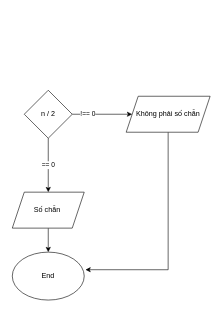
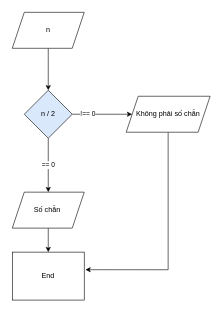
  <mxCell id="0" />
  <mxCell id="1" parent="0" />
+ <mxCell id="2" value="" style="edgeStyle=orthogonalEdgeStyle;rounded=0;orthogonalLoop=1;jettySize=auto;html=1;" edge="1" parent="1" source="3" target="7"><mxGeometry relative="1" as="geometry" /></mxCell>
+ <mxCell id="3" value="n" style="shape=parallelogram;perimeter=parallelogramPerimeter;whiteSpace=wrap;html=1;fixedSize=1;" vertex="1" parent="1"><mxGeometry x="20" y="20" width="120" height="60" as="geometry" /></mxCell>
  <mxCell id="4" value="== 0" style="edgeStyle=orthogonalEdgeStyle;rounded=0;orthogonalLoop=1;jettySize=auto;html=1;" edge="1" parent="1" source="7" target="9"><mxGeometry relative="1" as="geometry" /></mxCell>
  <mxCell id="5" value="" style="edgeStyle=orthogonalEdgeStyle;rounded=0;orthogonalLoop=1;jettySize=auto;html=1;" edge="1" parent="1" source="7" target="12"><mxGeometry relative="1" as="geometry" /></mxCell>
  <mxCell id="6" value="!== 0" style="edgeLabel;html=1;align=center;verticalAlign=middle;resizable=0;points=[];" vertex="1" connectable="0" parent="5"><mxGeometry x="-0.503" y="1" relative="1" as="geometry"><mxPoint as="offset" /></mxGeometry></mxCell>
- <mxCell id="7" value="n / 2" style="rhombus;whiteSpace=wrap;html=1;" vertex="1" parent="1"><mxGeometry x="40" y="150" width="80" height="80" as="geometry" /></mxCell>
+ <mxCell id="7" value="n / 2" style="rhombus;whiteSpace=wrap;html=1;fillColor=#dae8fc;" vertex="1" parent="1"><mxGeometry x="40" y="150" width="80" height="80" as="geometry" /></mxCell>
  <mxCell id="8" value="" style="edgeStyle=orthogonalEdgeStyle;rounded=0;orthogonalLoop=1;jettySize=auto;html=1;" edge="1" parent="1" source="9" target="10"><mxGeometry relative="1" as="geometry" /></mxCell>
  <mxCell id="9" value="Số chẵn&amp;nbsp;" style="shape=parallelogram;perimeter=parallelogramPerimeter;whiteSpace=wrap;html=1;fixedSize=1;" vertex="1" parent="1"><mxGeometry x="20" y="320" width="120" height="60" as="geometry" /></mxCell>
- <mxCell id="10" value="End" style="ellipse;whiteSpace=wrap;html=1;" vertex="1" parent="1"><mxGeometry x="20" y="420" width="120" height="80" as="geometry" /></mxCell>
+ <mxCell id="10" value="End" style="whiteSpace=wrap;html=1;rounded=0;" vertex="1" parent="1"><mxGeometry x="20" y="420" width="120" height="80" as="geometry" /></mxCell>
  <mxCell id="11" style="edgeStyle=orthogonalEdgeStyle;rounded=0;orthogonalLoop=1;jettySize=auto;html=1;entryX=1.017;entryY=0.367;entryDx=0;entryDy=0;entryPerimeter=0;" edge="1" parent="1" source="12" target="10"><mxGeometry relative="1" as="geometry"><mxPoint x="280" y="450" as="targetPoint" /><Array as="points"><mxPoint x="280" y="449" /></Array></mxGeometry></mxCell>
  <mxCell id="12" value="Không phải số chẵn" style="shape=parallelogram;perimeter=parallelogramPerimeter;whiteSpace=wrap;html=1;fixedSize=1;" vertex="1" parent="1"><mxGeometry x="210" y="160" width="140" height="60" as="geometry" /></mxCell>
